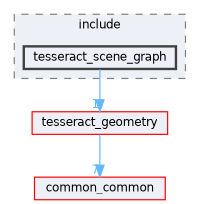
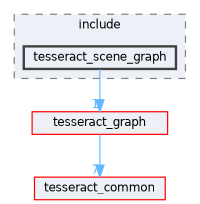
  digraph {
    compound=true
    node [color=red fillcolor="#edf0f7" fontname=Helvetica fontsize=10 shape=box style=filled]
    edge [color=steelblue1 fontcolor=steelblue1 fontname=Helvetica fontsize=10 labeldistance=1.5 labelfontname=Helvetica labelfontsize=10]
    n1 [color=grey25 height=0.2 label=tesseract_scene_graph style="filled,bold" width=0.4]
-   n2 [height=0.2 label=tesseract_geometry width=0.4]
-   n3 [height=0.2 label=common_common width=0.4]
+   n2 [height=0.2 label=tesseract_graph width=0.4]
+   n3 [height=0.2 label=tesseract_common width=0.4]
    subgraph cluster_1 {
      bgcolor="#edf0f7"
      fontname=Helvetica
      fontsize=10
      label=include
      pencolor=grey50
      style="filled,dashed"
      n1
    }
    n1 -> n2 [headlabel=1]
    n2 -> n3 [headlabel=7]
  }
